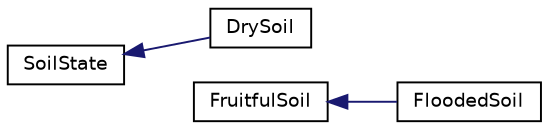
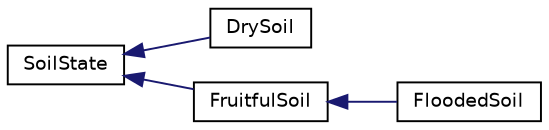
  digraph {
    rankdir=LR
    node [color=black fillcolor=white fontname=Helvetica fontsize=10 shape=record style=filled]
    edge [color=midnightblue dir=back fontname=Helvetica fontsize=10 labelfontname=Helvetica labelfontsize=10 style=solid]
    n1 [height=0.2 label=SoilState width=0.4]
    n2 [height=0.2 label=DrySoil width=0.4]
    n3 [height=0.2 label=FruitfulSoil width=0.4]
    n4 [height=0.2 label=FloodedSoil width=0.4]
    n1 -> n2
+   n1 -> n3
    n3 -> n4
  }
